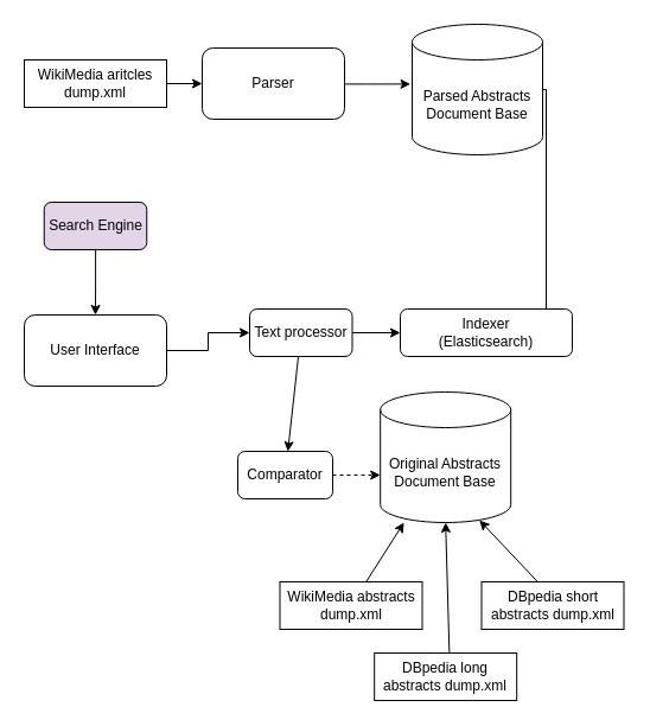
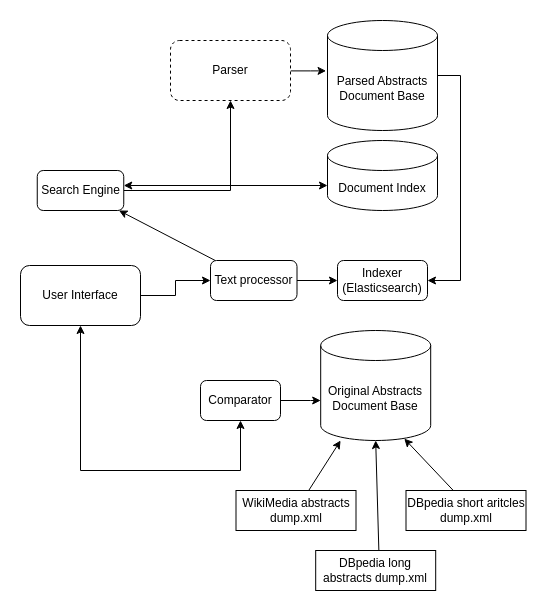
  <mxCell id="0" />
  <mxCell id="1" parent="0" />
  <mxCell id="2" style="edgeStyle=orthogonalEdgeStyle;rounded=0;orthogonalLoop=1;jettySize=auto;html=1;entryX=-0.013;entryY=0.458;entryDx=0;entryDy=0;entryPerimeter=0;" parent="1" source="3" target="5" edge="1"><mxGeometry relative="1" as="geometry"><Array as="points"><mxPoint x="310" y="70" /></Array></mxGeometry></mxCell>
- <mxCell id="3" value="Parser" style="rounded=1;whiteSpace=wrap;html=1;" parent="1" vertex="1"><mxGeometry x="170" y="40" width="120" height="60" as="geometry" /></mxCell>
+ <mxCell id="3" value="Parser" style="rounded=1;whiteSpace=wrap;html=1;dashed=1;" parent="1" vertex="1"><mxGeometry x="170" y="40" width="120" height="60" as="geometry" /></mxCell>
  <mxCell id="4" style="rounded=0;orthogonalLoop=1;jettySize=auto;html=1;entryX=1;entryY=0.5;entryDx=0;entryDy=0;exitX=1;exitY=0.5;exitDx=0;exitDy=0;exitPerimeter=0;edgeStyle=orthogonalEdgeStyle;" parent="1" source="5" target="8" edge="1"><mxGeometry relative="1" as="geometry"><Array as="points"><mxPoint x="460" y="75" /><mxPoint x="460" y="280" /></Array></mxGeometry></mxCell>
- <mxCell id="5" value="Parsed Abstracts&lt;br&gt;Document Base" style="shape=cylinder3;whiteSpace=wrap;html=1;boundedLbl=1;backgroundOutline=1;size=15;" parent="1" vertex="1"><mxGeometry x="347" y="20" width="110" height="110" as="geometry" /></mxCell>
+ <mxCell id="5" value="Parsed Abstracts&lt;br&gt;Document Base" style="shape=cylinder3;whiteSpace=wrap;html=1;boundedLbl=1;backgroundOutline=1;size=15;" parent="1" vertex="1"><mxGeometry x="327" y="20" width="110" height="110" as="geometry" /></mxCell>
+ <mxCell id="6" value="Document Index" style="shape=cylinder3;whiteSpace=wrap;html=1;boundedLbl=1;backgroundOutline=1;size=15;" parent="1" vertex="1"><mxGeometry x="327" y="140" width="110" height="70" as="geometry" /></mxCell>
  <mxCell id="7" value="Original Abstracts&lt;br&gt;Document Base" style="shape=cylinder3;whiteSpace=wrap;html=1;boundedLbl=1;backgroundOutline=1;size=15;" parent="1" vertex="1"><mxGeometry x="320.19" y="330" width="110" height="110" as="geometry" /></mxCell>
- <mxCell id="8" value="Indexer&lt;br&gt;(Elasticsearch)" style="rounded=1;whiteSpace=wrap;html=1;" parent="1" vertex="1"><mxGeometry x="337" y="260" width="145" height="40" as="geometry" /></mxCell>
+ <mxCell id="8" value="Indexer&lt;br&gt;(Elasticsearch)" style="rounded=1;whiteSpace=wrap;html=1;" parent="1" vertex="1"><mxGeometry x="337" y="260" width="90" height="40" as="geometry" /></mxCell>
  <mxCell id="9" value="" style="edgeStyle=none;rounded=0;orthogonalLoop=1;jettySize=auto;html=1;startArrow=none;entryX=0.5;entryY=1;entryDx=0;entryDy=0;" parent="1" source="25" target="25" edge="1"><mxGeometry relative="1" as="geometry" /></mxCell>
  <mxCell id="10" style="edgeStyle=orthogonalEdgeStyle;rounded=0;orthogonalLoop=1;jettySize=auto;html=1;entryX=0;entryY=0.5;entryDx=0;entryDy=0;startArrow=none;startFill=0;exitX=1;exitY=0.5;exitDx=0;exitDy=0;" parent="1" source="11" target="28" edge="1"><mxGeometry relative="1" as="geometry"><Array as="points" /></mxGeometry></mxCell>
  <mxCell id="11" value="User Interface" style="rounded=1;whiteSpace=wrap;html=1;" parent="1" vertex="1"><mxGeometry x="20" y="265" width="120" height="60" as="geometry" /></mxCell>
- <mxCell id="12" value="" style="edgeStyle=orthogonalEdgeStyle;rounded=0;orthogonalLoop=1;jettySize=auto;html=1;" parent="1" source="13" target="3" edge="1"><mxGeometry relative="1" as="geometry" /></mxCell>
- <mxCell id="13" value="WikiMedia aritcles dump.xml" style="rounded=0;whiteSpace=wrap;html=1;" parent="1" vertex="1"><mxGeometry x="20" y="50" width="120" height="40" as="geometry" /></mxCell>
- <mxCell id="14" value="" style="edgeStyle=orthogonalEdgeStyle;rounded=0;orthogonalLoop=1;jettySize=auto;html=1;dashed=1;" edge="1" parent="1" source="15" target="7"><mxGeometry relative="1" as="geometry"><Array as="points"><mxPoint x="310" y="400" /><mxPoint x="310" y="400" /></Array></mxGeometry></mxCell>
+ <mxCell id="14" value="" style="edgeStyle=orthogonalEdgeStyle;rounded=0;orthogonalLoop=1;jettySize=auto;html=1;" edge="1" parent="1" source="15" target="7"><mxGeometry relative="1" as="geometry"><Array as="points"><mxPoint x="310" y="400" /><mxPoint x="310" y="400" /></Array></mxGeometry></mxCell>
  <mxCell id="15" value="Comparator" style="rounded=1;whiteSpace=wrap;html=1;" parent="1" vertex="1"><mxGeometry x="200" y="380" width="80" height="40" as="geometry" /></mxCell>
  <mxCell id="16" style="edgeStyle=none;rounded=0;orthogonalLoop=1;jettySize=auto;html=1;startArrow=none;startFill=0;" parent="1" target="7" edge="1"><mxGeometry relative="1" as="geometry"><mxPoint x="308.19" y="490" as="sourcePoint" /></mxGeometry></mxCell>
  <mxCell id="17" value="WikiMedia abstracts dump.xml" style="rounded=0;whiteSpace=wrap;html=1;" parent="1" vertex="1"><mxGeometry x="235.5" y="490" width="120" height="40" as="geometry" /></mxCell>
  <mxCell id="18" style="edgeStyle=none;rounded=0;orthogonalLoop=1;jettySize=auto;html=1;entryX=0.76;entryY=0.983;entryDx=0;entryDy=0;entryPerimeter=0;startArrow=none;startFill=0;" parent="1" target="7" edge="1"><mxGeometry relative="1" as="geometry"><mxPoint x="452.817" y="490" as="sourcePoint" /></mxGeometry></mxCell>
- <mxCell id="19" value="DBpedia short abstracts dump.xml" style="rounded=0;whiteSpace=wrap;html=1;" parent="1" vertex="1"><mxGeometry x="405.5" y="490" width="120" height="40" as="geometry" /></mxCell>
+ <mxCell id="19" value="DBpedia short aritcles dump.xml" style="rounded=0;whiteSpace=wrap;html=1;" parent="1" vertex="1"><mxGeometry x="405.5" y="490" width="120" height="40" as="geometry" /></mxCell>
  <mxCell id="20" style="edgeStyle=none;rounded=0;orthogonalLoop=1;jettySize=auto;html=1;startArrow=none;startFill=0;entryX=0.5;entryY=1;entryDx=0;entryDy=0;entryPerimeter=0;" parent="1" target="7" edge="1"><mxGeometry relative="1" as="geometry"><mxPoint x="378.361" y="550" as="sourcePoint" /><mxPoint x="379.13" y="440" as="targetPoint" /></mxGeometry></mxCell>
  <mxCell id="21" value="DBpedia long abstracts dump.xml" style="rounded=0;whiteSpace=wrap;html=1;" parent="1" vertex="1"><mxGeometry x="315.19" y="550" width="120" height="40" as="geometry" /></mxCell>
- <mxCell id="24" style="edgeStyle=orthogonalEdgeStyle;rounded=0;orthogonalLoop=1;jettySize=auto;html=1;" parent="1" source="25" target="11" edge="1"><mxGeometry relative="1" as="geometry" /></mxCell>
- <mxCell id="25" value="Search Engine" style="rounded=1;whiteSpace=wrap;html=1;fillColor=#e1d5e7;" parent="1" vertex="1"><mxGeometry x="36.75" y="170" width="86.5" height="40" as="geometry" /></mxCell>
- <mxCell id="26" value="" style="edgeStyle=none;rounded=0;orthogonalLoop=1;jettySize=auto;html=1;startArrow=none;startFill=0;" parent="1" source="28" target="15" edge="1"><mxGeometry relative="1" as="geometry" /></mxCell>
+ <mxCell id="22" value="" style="edgeStyle=orthogonalEdgeStyle;rounded=0;orthogonalLoop=1;jettySize=auto;html=1;startArrow=classic;startFill=1;exitX=0.5;exitY=1;exitDx=0;exitDy=0;" parent="1" source="11" target="15" edge="1"><mxGeometry relative="1" as="geometry"><Array as="points"><mxPoint x="80" y="470" /></Array></mxGeometry></mxCell>
+ <mxCell id="23" style="edgeStyle=orthogonalEdgeStyle;rounded=0;orthogonalLoop=1;jettySize=auto;html=1;entryX=0;entryY=0;entryDx=0;entryDy=45;entryPerimeter=0;startArrow=classic;startFill=1;" parent="1" source="25" target="6" edge="1"><mxGeometry relative="1" as="geometry"><Array as="points"><mxPoint x="80" y="185" /></Array></mxGeometry></mxCell>
+ <mxCell id="24" style="edgeStyle=orthogonalEdgeStyle;rounded=0;orthogonalLoop=1;jettySize=auto;html=1;" parent="1" source="25" target="3" edge="1"><mxGeometry relative="1" as="geometry" /></mxCell>
+ <mxCell id="25" value="Search Engine" style="rounded=1;whiteSpace=wrap;html=1;" parent="1" vertex="1"><mxGeometry x="36.75" y="170" width="86.5" height="40" as="geometry" /></mxCell>
+ <mxCell id="26" value="" style="edgeStyle=none;rounded=0;orthogonalLoop=1;jettySize=auto;html=1;startArrow=none;startFill=0;" parent="1" source="28" target="25" edge="1"><mxGeometry relative="1" as="geometry" /></mxCell>
  <mxCell id="27" style="edgeStyle=orthogonalEdgeStyle;rounded=0;orthogonalLoop=1;jettySize=auto;html=1;entryX=0;entryY=0.5;entryDx=0;entryDy=0;startArrow=none;startFill=0;" parent="1" source="28" target="8" edge="1"><mxGeometry relative="1" as="geometry" /></mxCell>
  <mxCell id="28" value="Text processor" style="rounded=1;whiteSpace=wrap;html=1;" parent="1" vertex="1"><mxGeometry x="210" y="260" width="86.5" height="40" as="geometry" /></mxCell>
